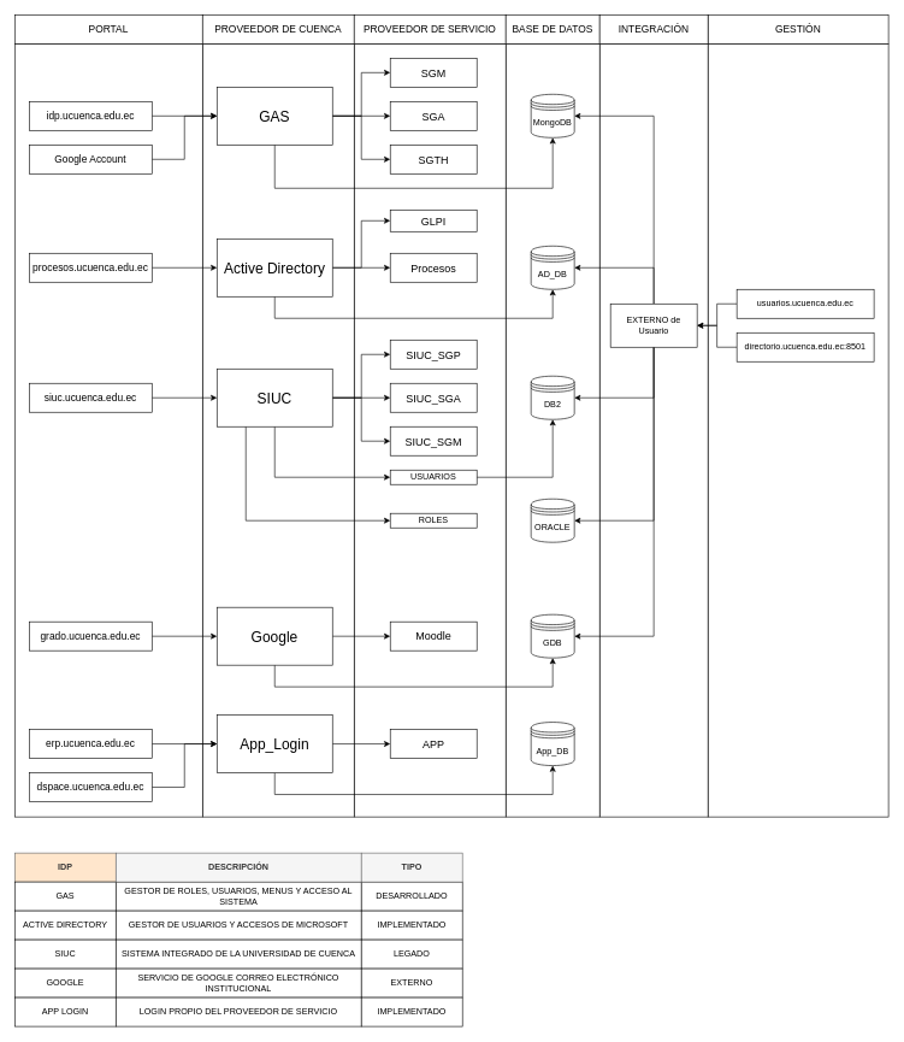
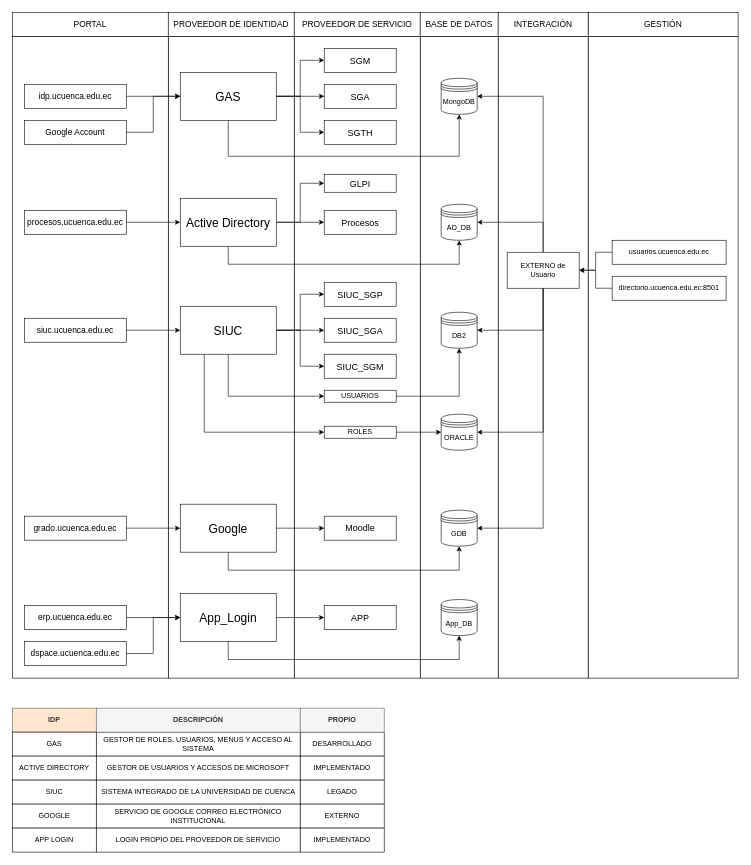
  <mxCell id="0" />
  <mxCell id="1" parent="0" />
  <mxCell id="2" value="" style="rounded=0;whiteSpace=wrap;html=1;" vertex="1" parent="1"><mxGeometry x="980" y="60" width="250" height="1070" as="geometry" /></mxCell>
  <mxCell id="3" value="GESTIÓN" style="rounded=0;whiteSpace=wrap;html=1;fontSize=14;" vertex="1" parent="1"><mxGeometry x="980" y="20" width="250" height="40" as="geometry" /></mxCell>
  <mxCell id="4" value="" style="rounded=0;whiteSpace=wrap;html=1;" parent="1" vertex="1"><mxGeometry x="830" y="60" width="150" height="1070" as="geometry" /></mxCell>
  <mxCell id="5" value="" style="rounded=0;whiteSpace=wrap;html=1;" parent="1" vertex="1"><mxGeometry x="700" y="60" width="130" height="1070" as="geometry" /></mxCell>
  <mxCell id="6" value="" style="rounded=0;whiteSpace=wrap;html=1;" parent="1" vertex="1"><mxGeometry x="490" y="60" width="210" height="1070" as="geometry" /></mxCell>
  <mxCell id="7" value="" style="rounded=0;whiteSpace=wrap;html=1;" parent="1" vertex="1"><mxGeometry x="280" y="60" width="210" height="1070" as="geometry" /></mxCell>
  <mxCell id="8" value="" style="rounded=0;whiteSpace=wrap;html=1;" parent="1" vertex="1"><mxGeometry y="60" width="260" height="1070" as="geometry" x="20" /></mxCell>
  <mxCell id="9" style="edgeStyle=orthogonalEdgeStyle;rounded=0;orthogonalLoop=1;jettySize=auto;html=1;entryX=0;entryY=0.5;entryDx=0;entryDy=0;" parent="1" source="10" target="15" edge="1"><mxGeometry relative="1" as="geometry" /></mxCell>
  <mxCell id="10" value="idp.ucuenca.edu.ec" style="rounded=0;whiteSpace=wrap;html=1;fontSize=14;" parent="1" vertex="1"><mxGeometry x="40" y="140" width="170" height="40" as="geometry" /></mxCell>
  <mxCell id="11" style="edgeStyle=orthogonalEdgeStyle;rounded=0;orthogonalLoop=1;jettySize=auto;html=1;exitX=1;exitY=0.5;exitDx=0;exitDy=0;entryX=0;entryY=0.5;entryDx=0;entryDy=0;" parent="1" source="15" target="17" edge="1"><mxGeometry relative="1" as="geometry" /></mxCell>
  <mxCell id="12" style="edgeStyle=orthogonalEdgeStyle;rounded=0;orthogonalLoop=1;jettySize=auto;html=1;exitX=1;exitY=0.5;exitDx=0;exitDy=0;entryX=0;entryY=0.5;entryDx=0;entryDy=0;" parent="1" source="15" target="18" edge="1"><mxGeometry relative="1" as="geometry" /></mxCell>
  <mxCell id="13" style="edgeStyle=orthogonalEdgeStyle;rounded=0;orthogonalLoop=1;jettySize=auto;html=1;exitX=1;exitY=0.5;exitDx=0;exitDy=0;entryX=0;entryY=0.5;entryDx=0;entryDy=0;" parent="1" source="15" target="19" edge="1"><mxGeometry relative="1" as="geometry" /></mxCell>
  <mxCell id="14" style="edgeStyle=orthogonalEdgeStyle;rounded=0;orthogonalLoop=1;jettySize=auto;html=1;exitX=0.5;exitY=1;exitDx=0;exitDy=0;entryX=0.5;entryY=1;entryDx=0;entryDy=0;" parent="1" source="15" target="16" edge="1"><mxGeometry relative="1" as="geometry"><Array as="points"><mxPoint x="380" y="260" /><mxPoint x="765" y="260" /></Array></mxGeometry></mxCell>
  <mxCell id="15" value="GAS" style="rounded=0;whiteSpace=wrap;html=1;fontSize=20;" parent="1" vertex="1"><mxGeometry x="300" y="120" width="160" height="80" as="geometry" /></mxCell>
  <mxCell id="16" value="MongoDB" style="shape=datastore;whiteSpace=wrap;html=1;" parent="1" vertex="1"><mxGeometry x="735" y="130" width="60" height="60" as="geometry" /></mxCell>
  <mxCell id="17" value="SGM" style="rounded=0;whiteSpace=wrap;html=1;fontSize=15;" parent="1" vertex="1"><mxGeometry x="540" y="80" width="120" height="40" as="geometry" /></mxCell>
  <mxCell id="18" value="SGA" style="rounded=0;whiteSpace=wrap;html=1;fontSize=15;" parent="1" vertex="1"><mxGeometry x="540" y="140" width="120" height="40" as="geometry" /></mxCell>
  <mxCell id="19" value="SGTH" style="rounded=0;whiteSpace=wrap;html=1;fontSize=15;" parent="1" vertex="1"><mxGeometry x="540" y="200" width="120" height="40" as="geometry" /></mxCell>
  <mxCell id="20" style="edgeStyle=orthogonalEdgeStyle;rounded=0;orthogonalLoop=1;jettySize=auto;html=1;exitX=1;exitY=0.5;exitDx=0;exitDy=0;entryX=0;entryY=0.5;entryDx=0;entryDy=0;" edge="1" parent="1" source="21" target="15"><mxGeometry relative="1" as="geometry" /></mxCell>
  <mxCell id="21" value="Google Account" style="rounded=0;whiteSpace=wrap;html=1;fontSize=14;" parent="1" vertex="1"><mxGeometry x="40" y="200" width="170" height="40" as="geometry" /></mxCell>
  <mxCell id="22" style="edgeStyle=orthogonalEdgeStyle;rounded=0;orthogonalLoop=1;jettySize=auto;html=1;exitX=1;exitY=0.5;exitDx=0;exitDy=0;entryX=0;entryY=0.5;entryDx=0;entryDy=0;" parent="1" source="25" target="27" edge="1"><mxGeometry relative="1" as="geometry" /></mxCell>
  <mxCell id="23" style="edgeStyle=orthogonalEdgeStyle;rounded=0;orthogonalLoop=1;jettySize=auto;html=1;exitX=1;exitY=0.5;exitDx=0;exitDy=0;entryX=0;entryY=0.5;entryDx=0;entryDy=0;" parent="1" source="25" target="28" edge="1"><mxGeometry relative="1" as="geometry" /></mxCell>
  <mxCell id="24" style="edgeStyle=orthogonalEdgeStyle;rounded=0;orthogonalLoop=1;jettySize=auto;html=1;exitX=0.5;exitY=1;exitDx=0;exitDy=0;entryX=0.5;entryY=1;entryDx=0;entryDy=0;" parent="1" source="25" target="26" edge="1"><mxGeometry relative="1" as="geometry"><Array as="points"><mxPoint x="380" y="440" /><mxPoint x="765" y="440" /></Array></mxGeometry></mxCell>
  <mxCell id="25" value="Active Directory" style="rounded=0;whiteSpace=wrap;html=1;fontSize=20;" parent="1" vertex="1"><mxGeometry x="300" y="330" width="160" height="80" as="geometry" /></mxCell>
  <mxCell id="26" value="AD_DB" style="shape=datastore;whiteSpace=wrap;html=1;" parent="1" vertex="1"><mxGeometry x="735" y="340" width="60" height="60" as="geometry" /></mxCell>
  <mxCell id="27" value="GLPI" style="rounded=0;whiteSpace=wrap;html=1;fontSize=15;" parent="1" vertex="1"><mxGeometry x="540" y="290" width="120" height="30" as="geometry" /></mxCell>
  <mxCell id="28" value="Procesos" style="rounded=0;whiteSpace=wrap;html=1;fontSize=15;" parent="1" vertex="1"><mxGeometry x="540" y="350" width="120" height="40" as="geometry" /></mxCell>
  <mxCell id="29" style="edgeStyle=orthogonalEdgeStyle;rounded=0;orthogonalLoop=1;jettySize=auto;html=1;exitX=1;exitY=0.5;exitDx=0;exitDy=0;entryX=0;entryY=0.5;entryDx=0;entryDy=0;" edge="1" parent="1" source="30" target="25"><mxGeometry relative="1" as="geometry" /></mxCell>
  <mxCell id="30" value="procesos.ucuenca.edu.ec" style="rounded=0;whiteSpace=wrap;html=1;fontSize=14;" parent="1" vertex="1"><mxGeometry x="40" y="350" width="170" height="40" as="geometry" /></mxCell>
  <mxCell id="31" style="edgeStyle=orthogonalEdgeStyle;rounded=0;orthogonalLoop=1;jettySize=auto;html=1;entryX=0;entryY=0.5;entryDx=0;entryDy=0;" parent="1" source="32" target="38" edge="1"><mxGeometry relative="1" as="geometry" /></mxCell>
  <mxCell id="32" value="siuc.ucuenca.edu.ec" style="rounded=0;whiteSpace=wrap;html=1;fontSize=14;" parent="1" vertex="1"><mxGeometry x="40" y="530" width="170" height="40" as="geometry" /></mxCell>
  <mxCell id="33" style="edgeStyle=orthogonalEdgeStyle;rounded=0;orthogonalLoop=1;jettySize=auto;html=1;exitX=1;exitY=0.5;exitDx=0;exitDy=0;entryX=0;entryY=0.5;entryDx=0;entryDy=0;" parent="1" source="38" target="40" edge="1"><mxGeometry relative="1" as="geometry" /></mxCell>
  <mxCell id="34" style="edgeStyle=orthogonalEdgeStyle;rounded=0;orthogonalLoop=1;jettySize=auto;html=1;exitX=1;exitY=0.5;exitDx=0;exitDy=0;entryX=0;entryY=0.5;entryDx=0;entryDy=0;" parent="1" source="38" target="41" edge="1"><mxGeometry relative="1" as="geometry" /></mxCell>
  <mxCell id="35" style="edgeStyle=orthogonalEdgeStyle;rounded=0;orthogonalLoop=1;jettySize=auto;html=1;exitX=1;exitY=0.5;exitDx=0;exitDy=0;entryX=0;entryY=0.5;entryDx=0;entryDy=0;" parent="1" source="38" target="42" edge="1"><mxGeometry relative="1" as="geometry" /></mxCell>
  <mxCell id="36" style="edgeStyle=orthogonalEdgeStyle;rounded=0;orthogonalLoop=1;jettySize=auto;html=1;exitX=0.5;exitY=1;exitDx=0;exitDy=0;entryX=0;entryY=0.5;entryDx=0;entryDy=0;" edge="1" parent="1" source="38" target="72"><mxGeometry relative="1" as="geometry" /></mxCell>
  <mxCell id="37" style="edgeStyle=orthogonalEdgeStyle;rounded=0;orthogonalLoop=1;jettySize=auto;html=1;exitX=0.25;exitY=1;exitDx=0;exitDy=0;entryX=0;entryY=0.5;entryDx=0;entryDy=0;" edge="1" parent="1" source="38" target="74"><mxGeometry relative="1" as="geometry" /></mxCell>
  <mxCell id="38" value="SIUC" style="rounded=0;whiteSpace=wrap;html=1;fontSize=20;" parent="1" vertex="1"><mxGeometry x="300" y="510" width="160" height="80" as="geometry" /></mxCell>
  <mxCell id="39" value="DB2" style="shape=datastore;whiteSpace=wrap;html=1;" parent="1" vertex="1"><mxGeometry x="735" y="520" width="60" height="60" as="geometry" /></mxCell>
  <mxCell id="40" value="SIUC_SGP" style="rounded=0;whiteSpace=wrap;html=1;fontSize=15;" parent="1" vertex="1"><mxGeometry x="540" y="470" width="120" height="40" as="geometry" /></mxCell>
  <mxCell id="41" value="SIUC_SGA" style="rounded=0;whiteSpace=wrap;html=1;fontSize=15;" parent="1" vertex="1"><mxGeometry x="540" y="530" width="120" height="40" as="geometry" /></mxCell>
  <mxCell id="42" value="SIUC_SGM" style="rounded=0;whiteSpace=wrap;html=1;fontSize=15;" parent="1" vertex="1"><mxGeometry x="540" y="590" width="120" height="40" as="geometry" /></mxCell>
  <mxCell id="43" style="edgeStyle=orthogonalEdgeStyle;rounded=0;orthogonalLoop=1;jettySize=auto;html=1;entryX=0;entryY=0.5;entryDx=0;entryDy=0;" parent="1" source="44" target="47" edge="1"><mxGeometry relative="1" as="geometry" /></mxCell>
  <mxCell id="44" value="grado.ucuenca.edu.ec" style="rounded=0;whiteSpace=wrap;html=1;fontSize=14;" parent="1" vertex="1"><mxGeometry x="40" y="860" width="170" height="40" as="geometry" /></mxCell>
  <mxCell id="45" style="edgeStyle=orthogonalEdgeStyle;rounded=0;orthogonalLoop=1;jettySize=auto;html=1;exitX=1;exitY=0.5;exitDx=0;exitDy=0;entryX=0;entryY=0.5;entryDx=0;entryDy=0;" parent="1" source="47" target="49" edge="1"><mxGeometry relative="1" as="geometry" /></mxCell>
  <mxCell id="46" style="edgeStyle=orthogonalEdgeStyle;rounded=0;orthogonalLoop=1;jettySize=auto;html=1;exitX=0.5;exitY=1;exitDx=0;exitDy=0;entryX=0.5;entryY=1;entryDx=0;entryDy=0;" parent="1" source="47" target="48" edge="1"><mxGeometry relative="1" as="geometry"><Array as="points"><mxPoint x="380" y="950" /><mxPoint x="765" y="950" /></Array></mxGeometry></mxCell>
  <mxCell id="47" value="Google" style="rounded=0;whiteSpace=wrap;html=1;fontSize=20;" parent="1" vertex="1"><mxGeometry x="300" y="840" width="160" height="80" as="geometry" /></mxCell>
  <mxCell id="48" value="GDB" style="shape=datastore;whiteSpace=wrap;html=1;" parent="1" vertex="1"><mxGeometry x="735" y="850" width="60" height="60" as="geometry" /></mxCell>
  <mxCell id="49" value="Moodle" style="rounded=0;whiteSpace=wrap;html=1;fontSize=15;" parent="1" vertex="1"><mxGeometry x="540" y="860" width="120" height="40" as="geometry" /></mxCell>
  <mxCell id="50" value="ORACLE" style="shape=datastore;whiteSpace=wrap;html=1;" parent="1" vertex="1"><mxGeometry x="735" y="690" width="60" height="60" as="geometry" /></mxCell>
  <mxCell id="51" style="edgeStyle=orthogonalEdgeStyle;rounded=0;orthogonalLoop=1;jettySize=auto;html=1;exitX=0.5;exitY=1;exitDx=0;exitDy=0;entryX=1;entryY=0.5;entryDx=0;entryDy=0;" edge="1" parent="1" source="56" target="48"><mxGeometry relative="1" as="geometry" /></mxCell>
  <mxCell id="52" style="edgeStyle=orthogonalEdgeStyle;rounded=0;orthogonalLoop=1;jettySize=auto;html=1;exitX=0.5;exitY=1;exitDx=0;exitDy=0;entryX=1;entryY=0.5;entryDx=0;entryDy=0;" edge="1" parent="1" source="56" target="50"><mxGeometry relative="1" as="geometry" /></mxCell>
  <mxCell id="53" style="edgeStyle=orthogonalEdgeStyle;rounded=0;orthogonalLoop=1;jettySize=auto;html=1;exitX=0.5;exitY=1;exitDx=0;exitDy=0;entryX=1;entryY=0.5;entryDx=0;entryDy=0;" edge="1" parent="1" source="56" target="39"><mxGeometry relative="1" as="geometry" /></mxCell>
  <mxCell id="54" style="edgeStyle=orthogonalEdgeStyle;rounded=0;orthogonalLoop=1;jettySize=auto;html=1;exitX=0.5;exitY=0;exitDx=0;exitDy=0;entryX=1;entryY=0.5;entryDx=0;entryDy=0;" edge="1" parent="1" source="56" target="26"><mxGeometry relative="1" as="geometry" /></mxCell>
  <mxCell id="55" style="edgeStyle=orthogonalEdgeStyle;rounded=0;orthogonalLoop=1;jettySize=auto;html=1;exitX=0.5;exitY=0;exitDx=0;exitDy=0;entryX=1;entryY=0.5;entryDx=0;entryDy=0;" edge="1" parent="1" source="56" target="16"><mxGeometry relative="1" as="geometry" /></mxCell>
  <mxCell id="56" value="EXTERNO de Usuario" style="rounded=0;whiteSpace=wrap;html=1;" parent="1" vertex="1"><mxGeometry x="845" y="420" width="120" height="60" as="geometry" /></mxCell>
  <mxCell id="57" value="PORTAL" style="rounded=0;whiteSpace=wrap;html=1;fontSize=14;" parent="1" vertex="1"><mxGeometry y="20" width="260" height="40" as="geometry" x="20" /></mxCell>
- <mxCell id="58" value="PROVEEDOR DE CUENCA" style="rounded=0;whiteSpace=wrap;html=1;fontSize=14;" parent="1" vertex="1"><mxGeometry x="280" y="20" width="210" height="40" as="geometry" /></mxCell>
+ <mxCell id="58" value="PROVEEDOR DE IDENTIDAD" style="rounded=0;whiteSpace=wrap;html=1;fontSize=14;" parent="1" vertex="1"><mxGeometry x="280" y="20" width="210" height="40" as="geometry" /></mxCell>
  <mxCell id="59" value="PROVEEDOR DE SERVICIO" style="rounded=0;whiteSpace=wrap;html=1;fontSize=14;" parent="1" vertex="1"><mxGeometry x="490" y="20" width="210" height="40" as="geometry" /></mxCell>
  <mxCell id="60" value="BASE DE DATOS" style="rounded=0;whiteSpace=wrap;html=1;fontSize=14;" parent="1" vertex="1"><mxGeometry x="700" y="20" width="130" height="40" as="geometry" /></mxCell>
  <mxCell id="61" value="INTEGRACIÓN" style="rounded=0;whiteSpace=wrap;html=1;fontSize=14;" parent="1" vertex="1"><mxGeometry x="830" y="20" width="150" height="40" as="geometry" /></mxCell>
  <mxCell id="62" style="edgeStyle=orthogonalEdgeStyle;rounded=0;orthogonalLoop=1;jettySize=auto;html=1;entryX=0;entryY=0.5;entryDx=0;entryDy=0;" parent="1" source="63" target="66" edge="1"><mxGeometry relative="1" as="geometry" /></mxCell>
  <mxCell id="63" value="erp.ucuenca.edu.ec" style="rounded=0;whiteSpace=wrap;html=1;fontSize=14;" parent="1" vertex="1"><mxGeometry x="40" y="1009" width="170" height="40" as="geometry" /></mxCell>
  <mxCell id="64" style="edgeStyle=orthogonalEdgeStyle;rounded=0;orthogonalLoop=1;jettySize=auto;html=1;exitX=1;exitY=0.5;exitDx=0;exitDy=0;entryX=0;entryY=0.5;entryDx=0;entryDy=0;" parent="1" source="66" target="68" edge="1"><mxGeometry relative="1" as="geometry" /></mxCell>
  <mxCell id="65" style="edgeStyle=orthogonalEdgeStyle;rounded=0;orthogonalLoop=1;jettySize=auto;html=1;exitX=0.5;exitY=1;exitDx=0;exitDy=0;entryX=0.5;entryY=1;entryDx=0;entryDy=0;" parent="1" source="66" target="67" edge="1"><mxGeometry relative="1" as="geometry"><Array as="points"><mxPoint x="380" y="1099" /><mxPoint x="765" y="1099" /></Array></mxGeometry></mxCell>
  <mxCell id="66" value="App_Login" style="rounded=0;whiteSpace=wrap;html=1;fontSize=20;" parent="1" vertex="1"><mxGeometry x="300" y="989" width="160" height="80" as="geometry" /></mxCell>
  <mxCell id="67" value="App_DB" style="shape=datastore;whiteSpace=wrap;html=1;" parent="1" vertex="1"><mxGeometry x="735" y="999" width="60" height="60" as="geometry" /></mxCell>
  <mxCell id="68" value="APP" style="rounded=0;whiteSpace=wrap;html=1;fontSize=15;" parent="1" vertex="1"><mxGeometry x="540" y="1009" width="120" height="40" as="geometry" /></mxCell>
  <mxCell id="69" style="edgeStyle=orthogonalEdgeStyle;rounded=0;orthogonalLoop=1;jettySize=auto;html=1;exitX=1;exitY=0.5;exitDx=0;exitDy=0;entryX=0;entryY=0.5;entryDx=0;entryDy=0;" edge="1" parent="1" source="70" target="66"><mxGeometry relative="1" as="geometry" /></mxCell>
  <mxCell id="70" value="dspace.ucuenca.edu.ec" style="rounded=0;whiteSpace=wrap;html=1;fontSize=14;" parent="1" vertex="1"><mxGeometry x="40" y="1069" width="170" height="40" as="geometry" /></mxCell>
  <mxCell id="71" style="edgeStyle=orthogonalEdgeStyle;rounded=0;orthogonalLoop=1;jettySize=auto;html=1;exitX=1;exitY=0.5;exitDx=0;exitDy=0;entryX=0.5;entryY=1;entryDx=0;entryDy=0;" edge="1" parent="1" source="72" target="39"><mxGeometry relative="1" as="geometry" /></mxCell>
  <mxCell id="72" value="USUARIOS" style="rounded=0;whiteSpace=wrap;html=1;" vertex="1" parent="1"><mxGeometry x="540" y="650" width="120" height="20" as="geometry" /></mxCell>
+ <mxCell id="73" style="edgeStyle=orthogonalEdgeStyle;rounded=0;orthogonalLoop=1;jettySize=auto;html=1;exitX=1;exitY=0.5;exitDx=0;exitDy=0;entryX=0;entryY=0.5;entryDx=0;entryDy=0;" edge="1" parent="1" source="74" target="50"><mxGeometry relative="1" as="geometry" /></mxCell>
  <mxCell id="74" value="ROLES" style="rounded=0;whiteSpace=wrap;html=1;" vertex="1" parent="1"><mxGeometry x="540" y="710" width="120" height="20" as="geometry" /></mxCell>
  <mxCell id="75" style="edgeStyle=orthogonalEdgeStyle;rounded=0;orthogonalLoop=1;jettySize=auto;html=1;exitX=0;exitY=0.5;exitDx=0;exitDy=0;entryX=1;entryY=0.5;entryDx=0;entryDy=0;" edge="1" parent="1" source="76" target="56"><mxGeometry relative="1" as="geometry" /></mxCell>
  <mxCell id="76" value="usuarios.ucuenca.edu.ec" style="rounded=0;whiteSpace=wrap;html=1;fontSize=12;" vertex="1" parent="1"><mxGeometry x="1020" y="400" width="190" height="40" as="geometry" /></mxCell>
  <mxCell id="77" style="edgeStyle=orthogonalEdgeStyle;rounded=0;orthogonalLoop=1;jettySize=auto;html=1;exitX=0;exitY=0.5;exitDx=0;exitDy=0;entryX=1;entryY=0.5;entryDx=0;entryDy=0;" edge="1" parent="1" source="78" target="56"><mxGeometry relative="1" as="geometry" /></mxCell>
  <mxCell id="78" value="directorio.ucuenca.edu.ec:8501" style="rounded=0;whiteSpace=wrap;html=1;fontSize=12;" vertex="1" parent="1"><mxGeometry x="1020" y="460" width="190" height="40" as="geometry" /></mxCell>
  <mxCell id="79" value="IDP" style="rounded=0;whiteSpace=wrap;html=1;fillColor=#ffe6cc;strokeColor=#666666;fontColor=#333333;fontStyle=1;" vertex="1" parent="1"><mxGeometry y="1180" width="140" height="40" as="geometry" x="20" /></mxCell>
  <mxCell id="80" value="GAS" style="rounded=0;whiteSpace=wrap;html=1;" vertex="1" parent="1"><mxGeometry y="1220" width="140" height="40" as="geometry" x="20" /></mxCell>
  <mxCell id="81" value="ACTIVE DIRECTORY" style="rounded=0;whiteSpace=wrap;html=1;" vertex="1" parent="1"><mxGeometry y="1260" width="140" height="40" as="geometry" x="20" /></mxCell>
  <mxCell id="82" value="SIUC" style="rounded=0;whiteSpace=wrap;html=1;" vertex="1" parent="1"><mxGeometry y="1300" width="140" height="40" as="geometry" x="20" /></mxCell>
  <mxCell id="83" value="GOOGLE" style="rounded=0;whiteSpace=wrap;html=1;" vertex="1" parent="1"><mxGeometry y="1340" width="140" height="40" as="geometry" x="20" /></mxCell>
  <mxCell id="84" value="APP LOGIN" style="rounded=0;whiteSpace=wrap;html=1;" vertex="1" parent="1"><mxGeometry y="1380" width="140" height="40" as="geometry" x="20" /></mxCell>
  <mxCell id="85" value="GESTOR DE ROLES, USUARIOS, MENUS Y ACCESO AL SISTEMA" style="rounded=0;whiteSpace=wrap;html=1;" vertex="1" parent="1"><mxGeometry x="160" y="1220" width="340" height="40" as="geometry" /></mxCell>
  <mxCell id="86" value="DESARROLLADO" style="rounded=0;whiteSpace=wrap;html=1;" vertex="1" parent="1"><mxGeometry x="500" y="1220" width="140" height="40" as="geometry" /></mxCell>
  <mxCell id="87" value="GESTOR DE USUARIOS Y ACCESOS DE MICROSOFT" style="rounded=0;whiteSpace=wrap;html=1;" vertex="1" parent="1"><mxGeometry x="160" y="1260" width="340" height="40" as="geometry" /></mxCell>
  <mxCell id="88" value="IMPLEMENTADO" style="rounded=0;whiteSpace=wrap;html=1;" vertex="1" parent="1"><mxGeometry x="500" y="1260" width="140" height="40" as="geometry" /></mxCell>
  <mxCell id="89" value="SISTEMA INTEGRADO DE LA UNIVERSIDAD DE CUENCA" style="rounded=0;whiteSpace=wrap;html=1;" vertex="1" parent="1"><mxGeometry x="160" y="1300" width="340" height="40" as="geometry" /></mxCell>
  <mxCell id="90" value="LEGADO" style="rounded=0;whiteSpace=wrap;html=1;" vertex="1" parent="1"><mxGeometry x="500" y="1300" width="140" height="40" as="geometry" /></mxCell>
  <mxCell id="91" value="SERVICIO DE GOOGLE CORREO ELECTRÓNICO INSTITUCIONAL" style="rounded=0;whiteSpace=wrap;html=1;" vertex="1" parent="1"><mxGeometry x="160" y="1340" width="340" height="40" as="geometry" /></mxCell>
  <mxCell id="92" value="EXTERNO" style="rounded=0;whiteSpace=wrap;html=1;" vertex="1" parent="1"><mxGeometry x="500" y="1340" width="140" height="40" as="geometry" /></mxCell>
  <mxCell id="93" value="LOGIN PROPIO DEL PROVEEDOR DE SERVICIO" style="rounded=0;whiteSpace=wrap;html=1;" vertex="1" parent="1"><mxGeometry x="160" y="1380" width="340" height="40" as="geometry" /></mxCell>
  <mxCell id="94" value="IMPLEMENTADO" style="rounded=0;whiteSpace=wrap;html=1;" vertex="1" parent="1"><mxGeometry x="500" y="1380" width="140" height="40" as="geometry" /></mxCell>
  <mxCell id="95" value="DESCRIPCIÓN" style="rounded=0;whiteSpace=wrap;html=1;fillColor=#f5f5f5;fontColor=#333333;strokeColor=#666666;fontStyle=1" vertex="1" parent="1"><mxGeometry x="160" y="1180" width="340" height="40" as="geometry" /></mxCell>
- <mxCell id="96" value="TIPO" style="rounded=0;whiteSpace=wrap;html=1;fillColor=#f5f5f5;fontColor=#333333;strokeColor=#666666;fontStyle=1" vertex="1" parent="1"><mxGeometry x="500" y="1180" width="140" height="40" as="geometry" /></mxCell>
+ <mxCell id="96" value="PROPIO" style="rounded=0;whiteSpace=wrap;html=1;fillColor=#f5f5f5;fontColor=#333333;strokeColor=#666666;fontStyle=1" vertex="1" parent="1"><mxGeometry x="500" y="1180" width="140" height="40" as="geometry" /></mxCell>
